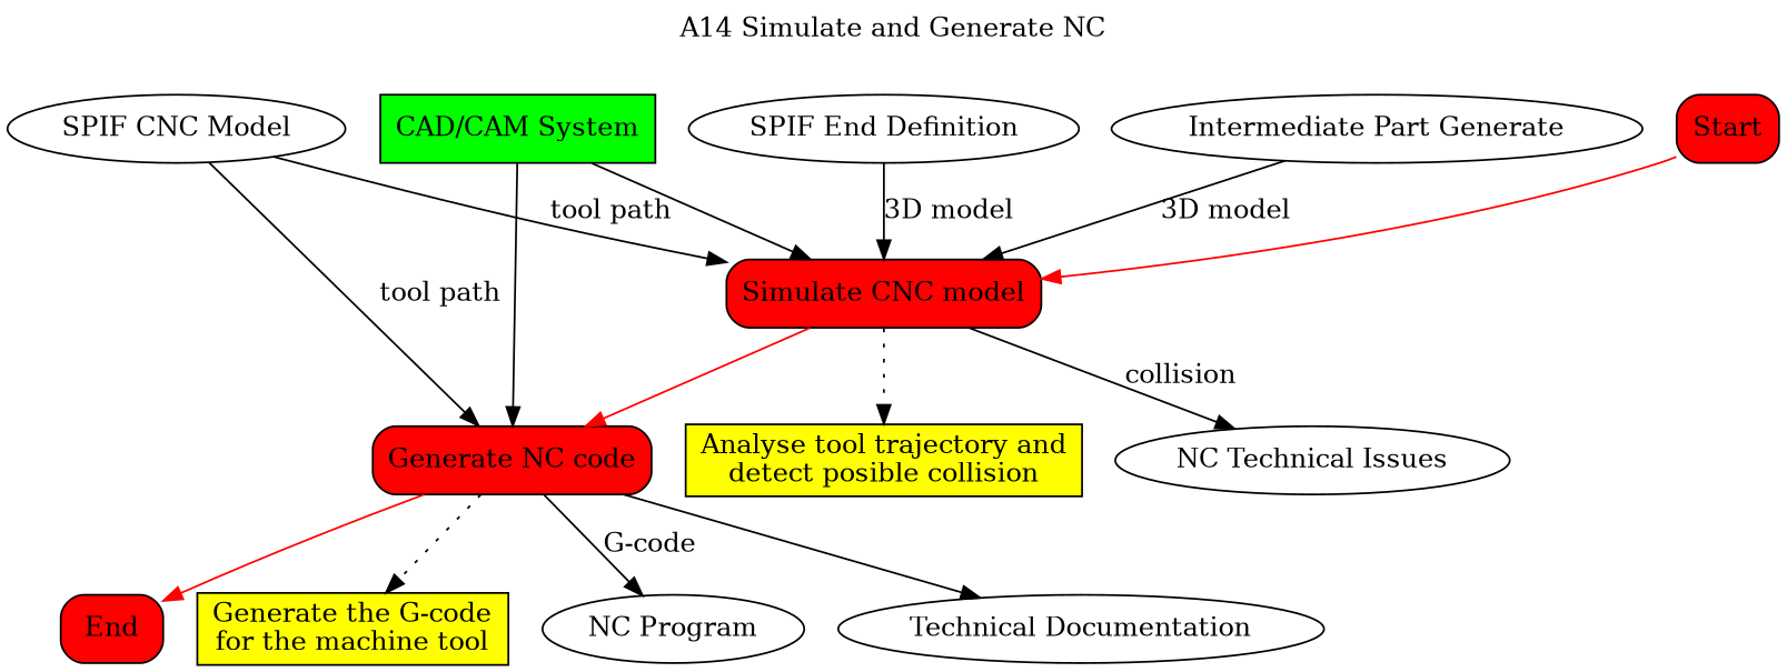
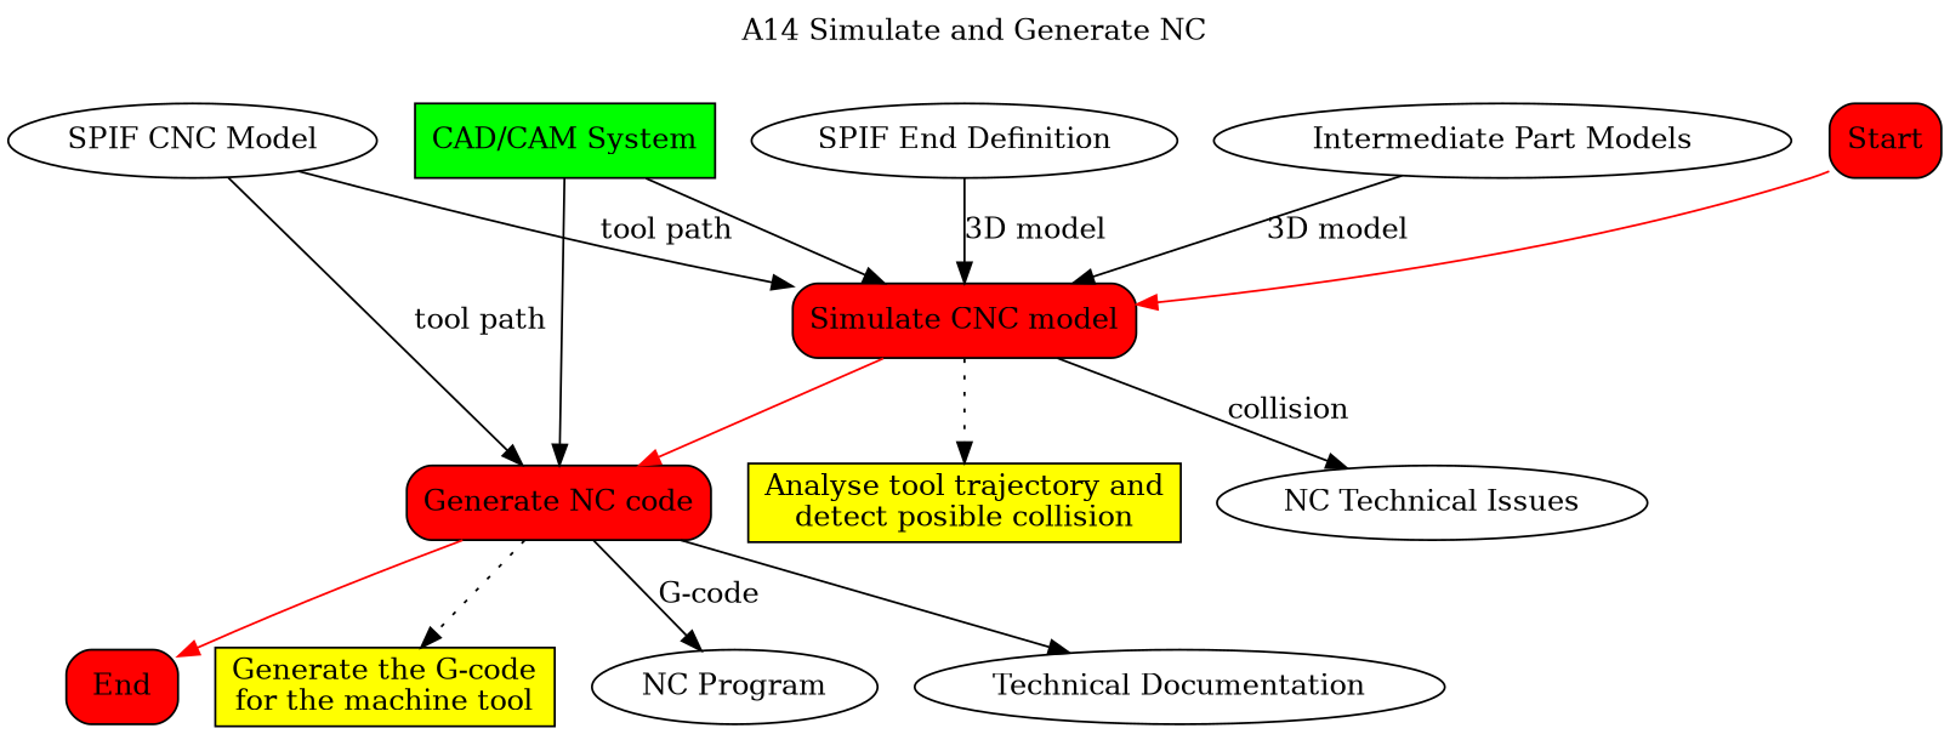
  digraph {
    label="A14 Simulate and Generate NC"
    labelloc=t
    node [color=black fillcolor=white shape=box style=filled]
    edge [color=black dir=forward style=solid]
    Start [fillcolor=red style="filled, rounded"]
    n2 [fillcolor=red label="Simulate CNC model" style="filled, rounded"]
    n3 [fillcolor=red label="Generate NC code" style="filled, rounded"]
    n4 [fillcolor=yellow label="Analyse tool trajectory and\ndetect posible collision"]
    n5 [label="NC Technical Issues" shape=ellipse]
    End [fillcolor=red style="filled, rounded"]
    n7 [fillcolor=yellow label="Generate the G-code\nfor the machine tool"]
    n8 [label="NC Program" shape=ellipse]
    n9 [label="Technical Documentation" shape=ellipse]
    n10 [fillcolor=green label="CAD/CAM System"]
    n11 [label="SPIF CNC Model" shape=ellipse]
    n12 [label="SPIF End Definition" shape=ellipse]
-   n13 [label="Intermediate Part Generate" shape=ellipse]
+   n13 [label="Intermediate Part Models" shape=ellipse]
    Start -> n2 [color=red]
    n2 -> n3 [color=red]
    n2 -> n4 [style=dotted]
    n2 -> n5 [label=collision]
    n3 -> End [color=red]
    n3 -> n7 [style=dotted]
    n3 -> n8 [label="G-code"]
    n3 -> n9
    n10 -> n2
    n10 -> n3
    n11 -> n2 [label="tool path"]
    n11 -> n3 [label="tool path"]
    n12 -> n2 [label="3D model"]
    n13 -> n2 [label="3D model"]
  }
